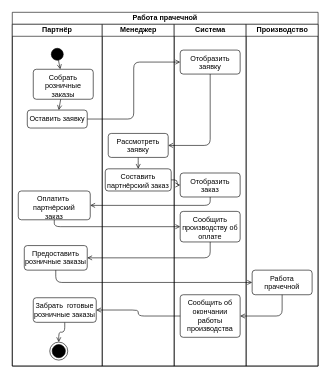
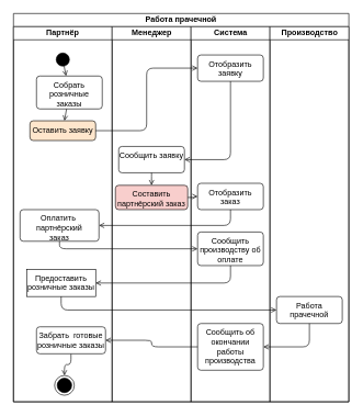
  <mxCell id="0" />
  <mxCell id="1" parent="0" />
  <mxCell id="2" value="Работа прачечной" style="swimlane;childLayout=stackLayout;resizeParent=1;resizeParentMax=0;startSize=20;html=1;whiteSpace=wrap;" vertex="1" parent="1"><mxGeometry x="20" y="20" width="510" height="590" as="geometry" /></mxCell>
  <mxCell id="3" value="Партнёр" style="swimlane;startSize=20;html=1;whiteSpace=wrap;" vertex="1" parent="2"><mxGeometry y="20" width="150.0" height="570" as="geometry" /></mxCell>
  <mxCell id="4" value="Собрать розничные заказы" style="html=1;align=center;verticalAlign=top;rounded=1;absoluteArcSize=1;arcSize=10;dashed=0;whiteSpace=wrap;" vertex="1" parent="3"><mxGeometry x="35" y="75" width="100" height="50" as="geometry" /></mxCell>
- <mxCell id="5" value="Оставить заявку" style="html=1;align=center;verticalAlign=top;rounded=1;absoluteArcSize=1;arcSize=10;dashed=0;whiteSpace=wrap;" vertex="1" parent="3"><mxGeometry x="25" y="143" width="100" height="30" as="geometry" /></mxCell>
+ <mxCell id="5" value="Оставить заявку" style="html=1;align=center;verticalAlign=top;rounded=1;absoluteArcSize=1;arcSize=10;dashed=0;whiteSpace=wrap;fillColor=#ffe6cc;" vertex="1" parent="3"><mxGeometry x="25" y="143" width="100" height="30" as="geometry" /></mxCell>
  <mxCell id="6" style="edgeStyle=none;shape=connector;rounded=1;html=1;strokeColor=default;align=center;verticalAlign=middle;fontFamily=Helvetica;fontSize=11;fontColor=default;labelBackgroundColor=default;endArrow=open;endFill=0;" edge="1" parent="3" source="4" target="5"><mxGeometry relative="1" as="geometry" /></mxCell>
  <mxCell id="7" value="Оплатить&amp;nbsp;&lt;br&gt;&lt;span style=&quot;color: rgb(0, 0, 0);&quot;&gt;партнёрский&lt;br&gt;&lt;/span&gt;заказ" style="html=1;align=center;verticalAlign=top;rounded=1;absoluteArcSize=1;arcSize=10;dashed=0;whiteSpace=wrap;" vertex="1" parent="3"><mxGeometry x="10" y="278" width="120" height="48" as="geometry" /></mxCell>
- <mxCell id="8" value="Предоставить розничные заказы" style="html=1;align=center;verticalAlign=top;rounded=1;absoluteArcSize=1;arcSize=10;dashed=0;whiteSpace=wrap;" vertex="1" parent="3"><mxGeometry x="20" y="369" width="105" height="41" as="geometry" /></mxCell>
+ <mxCell id="8" value="Предоставить розничные заказы" style="html=1;align=center;verticalAlign=top;absoluteArcSize=1;arcSize=10;dashed=0;whiteSpace=wrap;rounded=0;" vertex="1" parent="3"><mxGeometry x="20" y="369" width="105" height="41" as="geometry" /></mxCell>
  <mxCell id="9" value="" style="ellipse;fillColor=strokeColor;html=1;" vertex="1" parent="3"><mxGeometry x="65.0" y="40" width="20" height="20" as="geometry" /></mxCell>
  <mxCell id="10" style="edgeStyle=none;html=1;endArrow=open;endFill=0;" edge="1" parent="3" source="9" target="4"><mxGeometry relative="1" as="geometry" /></mxCell>
  <mxCell id="11" style="edgeStyle=orthogonalEdgeStyle;shape=connector;rounded=1;html=1;exitX=0.5;exitY=1;exitDx=0;exitDy=0;strokeColor=default;align=center;verticalAlign=middle;fontFamily=Helvetica;fontSize=11;fontColor=default;labelBackgroundColor=default;endArrow=open;endFill=0;" edge="1" parent="3" source="12" target="13"><mxGeometry relative="1" as="geometry" /></mxCell>
  <mxCell id="12" value="Забрать&amp;nbsp; готовые розничные заказы" style="html=1;align=center;verticalAlign=top;rounded=1;absoluteArcSize=1;arcSize=10;dashed=0;whiteSpace=wrap;" vertex="1" parent="3"><mxGeometry x="35" y="456" width="105" height="41" as="geometry" /></mxCell>
  <mxCell id="13" value="" style="ellipse;html=1;shape=endState;fillColor=strokeColor;rounded=1;dashed=0;strokeColor=default;align=center;verticalAlign=top;arcSize=10;fontFamily=Helvetica;fontSize=11;fontColor=default;labelBackgroundColor=default;" vertex="1" parent="3"><mxGeometry x="62.5" y="530" width="30" height="30" as="geometry" /></mxCell>
  <mxCell id="14" value="Менеджер" style="swimlane;startSize=20;html=1;" vertex="1" parent="2"><mxGeometry x="150.0" y="20" width="120" height="570" as="geometry" /></mxCell>
- <mxCell id="15" value="Рассмотреть заявку" style="html=1;align=center;verticalAlign=top;rounded=1;absoluteArcSize=1;arcSize=10;dashed=0;whiteSpace=wrap;" vertex="1" parent="14"><mxGeometry x="10" y="182" width="100" height="40" as="geometry" /></mxCell>
- <mxCell id="16" value="Составить партнёрский заказ" style="html=1;align=center;verticalAlign=top;rounded=1;absoluteArcSize=1;arcSize=10;dashed=0;whiteSpace=wrap;" vertex="1" parent="14"><mxGeometry x="5" y="241" width="110" height="37" as="geometry" /></mxCell>
+ <mxCell id="15" value="Сообщить заявку" style="html=1;align=center;verticalAlign=top;rounded=1;absoluteArcSize=1;arcSize=10;dashed=0;whiteSpace=wrap;" vertex="1" parent="14"><mxGeometry x="10" y="182" width="100" height="40" as="geometry" /></mxCell>
+ <mxCell id="16" value="Составить партнёрский заказ" style="html=1;align=center;verticalAlign=top;rounded=1;absoluteArcSize=1;arcSize=10;dashed=0;whiteSpace=wrap;fillColor=#f8cecc;" vertex="1" parent="14"><mxGeometry x="5" y="241" width="110" height="37" as="geometry" /></mxCell>
  <mxCell id="17" style="edgeStyle=orthogonalEdgeStyle;shape=connector;rounded=1;html=1;exitX=0.5;exitY=1;exitDx=0;exitDy=0;strokeColor=default;align=center;verticalAlign=middle;fontFamily=Helvetica;fontSize=11;fontColor=default;labelBackgroundColor=default;endArrow=open;endFill=0;" edge="1" parent="14" source="15" target="16"><mxGeometry relative="1" as="geometry" /></mxCell>
  <mxCell id="18" value="Система" style="swimlane;startSize=20;html=1;" vertex="1" parent="2"><mxGeometry x="270.0" y="20" width="120.0" height="570" as="geometry" /></mxCell>
  <mxCell id="19" value="Сообщить производству об оплате" style="html=1;align=center;verticalAlign=top;rounded=1;absoluteArcSize=1;arcSize=10;dashed=0;whiteSpace=wrap;" vertex="1" parent="18"><mxGeometry x="10" y="312" width="100" height="51" as="geometry" /></mxCell>
  <mxCell id="20" value="Отобразить заявку" style="html=1;align=center;verticalAlign=top;rounded=1;absoluteArcSize=1;arcSize=10;dashed=0;whiteSpace=wrap;" vertex="1" parent="18"><mxGeometry x="10" y="43" width="100" height="40" as="geometry" /></mxCell>
- <mxCell id="21" value="Отобразить заказ" style="html=1;align=center;verticalAlign=top;rounded=1;absoluteArcSize=1;arcSize=10;dashed=0;whiteSpace=wrap;" vertex="1" parent="18"><mxGeometry x="10" y="248" width="100" height="40" as="geometry" /></mxCell>
+ <mxCell id="21" value="Отобразить заказ" style="html=1;align=center;verticalAlign=top;rounded=1;absoluteArcSize=1;arcSize=10;dashed=0;whiteSpace=wrap;" vertex="1" parent="18"><mxGeometry x="10" y="238" width="100" height="40" as="geometry" /></mxCell>
  <mxCell id="22" value="Сообщить об окончании работы производства" style="html=1;align=center;verticalAlign=top;rounded=1;absoluteArcSize=1;arcSize=10;dashed=0;whiteSpace=wrap;" vertex="1" parent="18"><mxGeometry x="10" y="451" width="100" height="71" as="geometry" /></mxCell>
  <mxCell id="23" value="Производство" style="swimlane;startSize=20;html=1;" vertex="1" parent="2"><mxGeometry x="390" y="20" width="120" height="570" as="geometry" /></mxCell>
  <mxCell id="24" value="Работа прачечной" style="html=1;align=center;verticalAlign=top;rounded=1;absoluteArcSize=1;arcSize=10;dashed=0;whiteSpace=wrap;" vertex="1" parent="23"><mxGeometry x="10" y="410" width="100" height="41" as="geometry" /></mxCell>
  <mxCell id="25" style="edgeStyle=orthogonalEdgeStyle;shape=connector;rounded=1;html=1;strokeColor=default;align=center;verticalAlign=middle;fontFamily=Helvetica;fontSize=11;fontColor=default;labelBackgroundColor=default;endArrow=open;endFill=0;elbow=vertical;exitX=1;exitY=0.5;exitDx=0;exitDy=0;curved=0;strokeWidth=1;jumpSize=4;endSize=6;startSize=6;targetPerimeterSpacing=0;entryX=0;entryY=0.5;entryDx=0;entryDy=0;" edge="1" parent="2" source="5" target="20"><mxGeometry relative="1" as="geometry" /></mxCell>
  <mxCell id="26" style="edgeStyle=orthogonalEdgeStyle;shape=connector;rounded=1;html=1;entryX=1;entryY=0.5;entryDx=0;entryDy=0;strokeColor=default;align=center;verticalAlign=middle;fontFamily=Helvetica;fontSize=11;fontColor=default;labelBackgroundColor=default;endArrow=open;endFill=0;exitX=0.5;exitY=1;exitDx=0;exitDy=0;" edge="1" parent="2" source="20" target="15"><mxGeometry relative="1" as="geometry" /></mxCell>
  <mxCell id="27" style="edgeStyle=orthogonalEdgeStyle;shape=connector;rounded=1;html=1;strokeColor=default;align=center;verticalAlign=middle;fontFamily=Helvetica;fontSize=11;fontColor=default;labelBackgroundColor=default;endArrow=open;endFill=0;exitX=1;exitY=0.5;exitDx=0;exitDy=0;" edge="1" parent="2" source="16" target="21"><mxGeometry relative="1" as="geometry" /></mxCell>
  <mxCell id="28" style="edgeStyle=orthogonalEdgeStyle;shape=connector;rounded=1;html=1;strokeColor=default;align=center;verticalAlign=middle;fontFamily=Helvetica;fontSize=11;fontColor=default;labelBackgroundColor=default;endArrow=open;endFill=0;exitX=0.5;exitY=1;exitDx=0;exitDy=0;entryX=0;entryY=0.5;entryDx=0;entryDy=0;" edge="1" parent="2" source="7" target="19"><mxGeometry relative="1" as="geometry"><mxPoint x="80.0" y="250" as="targetPoint" /></mxGeometry></mxCell>
  <mxCell id="29" style="edgeStyle=orthogonalEdgeStyle;shape=connector;rounded=1;html=1;exitX=0.5;exitY=1;exitDx=0;exitDy=0;entryX=1;entryY=0.5;entryDx=0;entryDy=0;strokeColor=default;align=center;verticalAlign=middle;fontFamily=Helvetica;fontSize=11;fontColor=default;labelBackgroundColor=default;endArrow=open;endFill=0;" edge="1" parent="2" source="21" target="7"><mxGeometry relative="1" as="geometry" /></mxCell>
  <mxCell id="30" style="edgeStyle=orthogonalEdgeStyle;shape=connector;rounded=1;html=1;exitX=0.5;exitY=1;exitDx=0;exitDy=0;entryX=1;entryY=0.5;entryDx=0;entryDy=0;strokeColor=default;align=center;verticalAlign=middle;fontFamily=Helvetica;fontSize=11;fontColor=default;labelBackgroundColor=default;endArrow=open;endFill=0;" edge="1" parent="2" source="19" target="8"><mxGeometry relative="1" as="geometry" /></mxCell>
  <mxCell id="31" style="edgeStyle=orthogonalEdgeStyle;shape=connector;rounded=1;html=1;exitX=0.5;exitY=1;exitDx=0;exitDy=0;entryX=0;entryY=0.5;entryDx=0;entryDy=0;strokeColor=default;align=center;verticalAlign=middle;fontFamily=Helvetica;fontSize=11;fontColor=default;labelBackgroundColor=default;endArrow=open;endFill=0;" edge="1" parent="2" source="8" target="24"><mxGeometry relative="1" as="geometry" /></mxCell>
  <mxCell id="32" style="edgeStyle=orthogonalEdgeStyle;shape=connector;rounded=1;html=1;entryX=1;entryY=0.5;entryDx=0;entryDy=0;strokeColor=default;align=center;verticalAlign=middle;fontFamily=Helvetica;fontSize=11;fontColor=default;labelBackgroundColor=default;endArrow=open;endFill=0;exitX=0.5;exitY=1;exitDx=0;exitDy=0;" edge="1" parent="2" source="24" target="22"><mxGeometry relative="1" as="geometry" /></mxCell>
  <mxCell id="33" style="edgeStyle=orthogonalEdgeStyle;shape=connector;rounded=1;html=1;exitX=0;exitY=0.5;exitDx=0;exitDy=0;entryX=1;entryY=0.5;entryDx=0;entryDy=0;strokeColor=default;align=center;verticalAlign=middle;fontFamily=Helvetica;fontSize=11;fontColor=default;labelBackgroundColor=default;endArrow=open;endFill=0;" edge="1" parent="2" source="22" target="12"><mxGeometry relative="1" as="geometry" /></mxCell>
